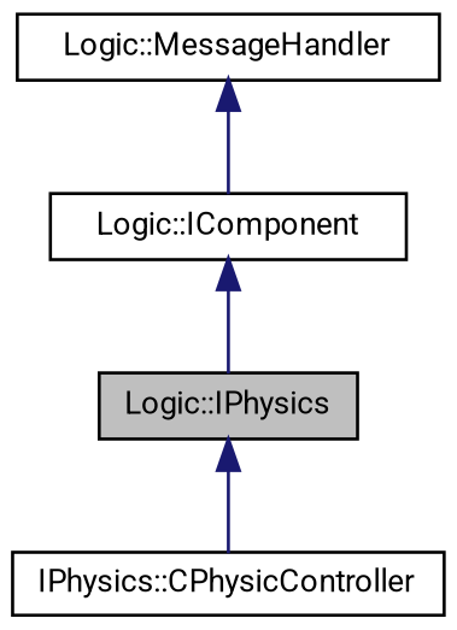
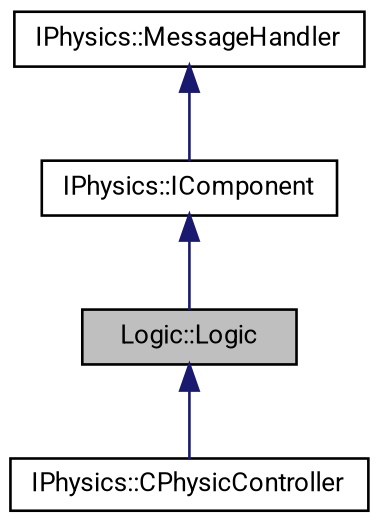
  digraph {
    fontname=Roboto
    node [color=black fillcolor=white fontname=Roboto fontsize=10 shape=record style=filled]
    edge [color=midnightblue dir=back fontname=Roboto fontsize=10 labelfontname=FreeSans labelfontsize=10 style=solid]
-   n1 [fillcolor=grey75 fontcolor=black height=0.2 label="Logic::IPhysics" width=0.4]
+   n1 [fillcolor=grey75 fontcolor=black height=0.2 label="Logic::Logic" width=0.4]
    n2 [height=0.2 label="IPhysics::CPhysicController" width=0.4]
-   n3 [height=0.2 label="Logic::IComponent" width=0.4]
-   n4 [height=0.2 label="Logic::MessageHandler" width=0.4]
+   n3 [height=0.2 label="IPhysics::IComponent" width=0.4]
+   n4 [height=0.2 label="IPhysics::MessageHandler" width=0.4]
    n1 -> n2
    n3 -> n1
    n4 -> n3
  }
